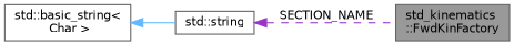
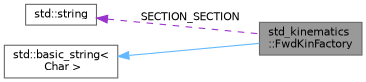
  digraph {
    rankdir=LR
    node [color=gray40 fillcolor=white fontname=Helvetica fontsize=10 shape=box style=filled]
    edge [dir=back fontname=Helvetica fontsize=10 labelfontname=Helvetica labelfontsize=10]
    n1 [fillcolor=grey60 fontcolor=black height=0.2 label="std_kinematics\l::FwdKinFactory" width=0.4]
    n2 [height=0.2 label="std::string" width=0.4]
    n3 [height=0.2 label="std::basic_string\<\l Char \>" width=0.4]
-   n2 -> n1 [color=darkorchid3 label=" SECTION_NAME" style=dashed]
-   n3 -> n2 [color=steelblue1 style=solid]
+   n2 -> n1 [color=darkorchid3 label=" SECTION_SECTION" style=dashed]
+   n3 -> n1 [color=steelblue1 style=solid]
  }
